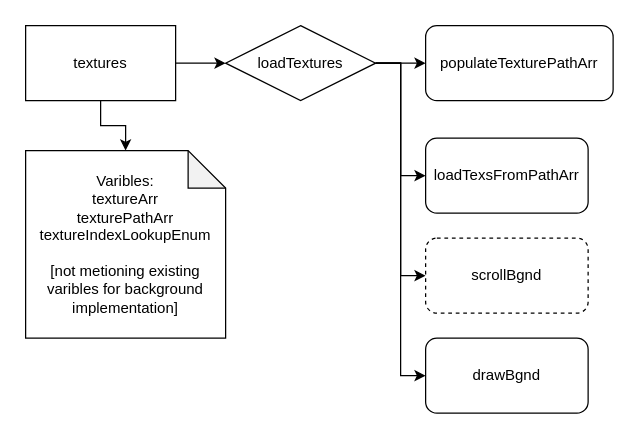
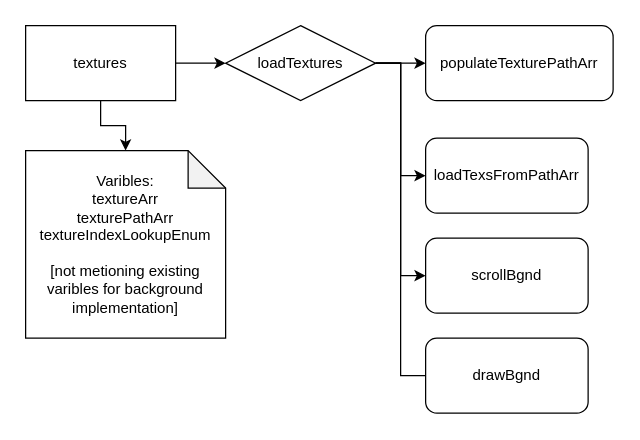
  <mxCell id="0" />
  <mxCell id="1" parent="0" />
  <mxCell id="2" value="" style="edgeStyle=orthogonalEdgeStyle;rounded=0;orthogonalLoop=1;jettySize=auto;html=1;" edge="1" parent="1" source="4" target="9"><mxGeometry relative="1" as="geometry" /></mxCell>
  <mxCell id="3" style="edgeStyle=orthogonalEdgeStyle;rounded=0;orthogonalLoop=1;jettySize=auto;html=1;" edge="1" parent="1" source="4" target="14"><mxGeometry relative="1" as="geometry" /></mxCell>
  <mxCell id="4" value="textures" style="rounded=0;whiteSpace=wrap;html=1;" vertex="1" parent="1"><mxGeometry x="20" y="20" width="120" height="60" as="geometry" /></mxCell>
  <mxCell id="5" value="" style="edgeStyle=orthogonalEdgeStyle;rounded=0;orthogonalLoop=1;jettySize=auto;html=1;" edge="1" parent="1" source="9" target="10"><mxGeometry relative="1" as="geometry" /></mxCell>
  <mxCell id="6" style="edgeStyle=orthogonalEdgeStyle;rounded=0;orthogonalLoop=1;jettySize=auto;html=1;" edge="1" parent="1" source="9" target="11"><mxGeometry relative="1" as="geometry"><mxPoint x="370" y="150" as="targetPoint" /><Array as="points"><mxPoint x="320" y="50" /><mxPoint x="320" y="140" /></Array></mxGeometry></mxCell>
  <mxCell id="7" style="edgeStyle=orthogonalEdgeStyle;rounded=0;orthogonalLoop=1;jettySize=auto;html=1;entryX=0;entryY=0.5;entryDx=0;entryDy=0;" edge="1" parent="1" source="9" target="12"><mxGeometry relative="1" as="geometry" /></mxCell>
- <mxCell id="8" style="edgeStyle=orthogonalEdgeStyle;rounded=0;orthogonalLoop=1;jettySize=auto;html=1;entryX=0;entryY=0.5;entryDx=0;entryDy=0;" edge="1" parent="1" source="9" target="13"><mxGeometry relative="1" as="geometry" /></mxCell>
+ <mxCell id="8" style="edgeStyle=orthogonalEdgeStyle;rounded=0;orthogonalLoop=1;jettySize=auto;html=1;entryX=0;entryY=0.5;entryDx=0;entryDy=0;endArrow=none;" edge="1" parent="1" source="9" target="13"><mxGeometry relative="1" as="geometry" /></mxCell>
  <mxCell id="9" value="loadTextures" style="rhombus;whiteSpace=wrap;html=1;" vertex="1" parent="1"><mxGeometry x="180" y="20" width="120" height="60" as="geometry" /></mxCell>
  <mxCell id="10" value="populateTexturePathArr" style="whiteSpace=wrap;html=1;rounded=1;" vertex="1" parent="1"><mxGeometry x="340" y="20" width="150" height="60" as="geometry" /></mxCell>
  <mxCell id="11" value="loadTexsFromPathArr" style="rounded=1;whiteSpace=wrap;html=1;" vertex="1" parent="1"><mxGeometry x="340" y="110" width="130" height="60" as="geometry" /></mxCell>
- <mxCell id="12" value="scrollBgnd" style="rounded=1;whiteSpace=wrap;html=1;dashed=1;" vertex="1" parent="1"><mxGeometry x="340" y="190" width="130" height="60" as="geometry" /></mxCell>
+ <mxCell id="12" value="scrollBgnd" style="rounded=1;whiteSpace=wrap;html=1;dashed=0;" vertex="1" parent="1"><mxGeometry x="340" y="190" width="130" height="60" as="geometry" /></mxCell>
  <mxCell id="13" value="drawBgnd" style="rounded=1;whiteSpace=wrap;html=1;dashed=0;" vertex="1" parent="1"><mxGeometry x="340" y="270" width="130" height="60" as="geometry" /></mxCell>
  <mxCell id="14" value="&lt;div&gt;Varibles:&lt;/div&gt;textureArr&lt;div&gt;texturePathArr&lt;/div&gt;&lt;div&gt;textureIndexLookupEnum&lt;/div&gt;&lt;div&gt;&lt;br&gt;&lt;/div&gt;&lt;div&gt;[not metioning existing varibles for background implementation]&lt;/div&gt;" style="shape=note;whiteSpace=wrap;html=1;backgroundOutline=1;darkOpacity=0.05;" vertex="1" parent="1"><mxGeometry x="20" y="120" width="160" height="150" as="geometry" /></mxCell>
